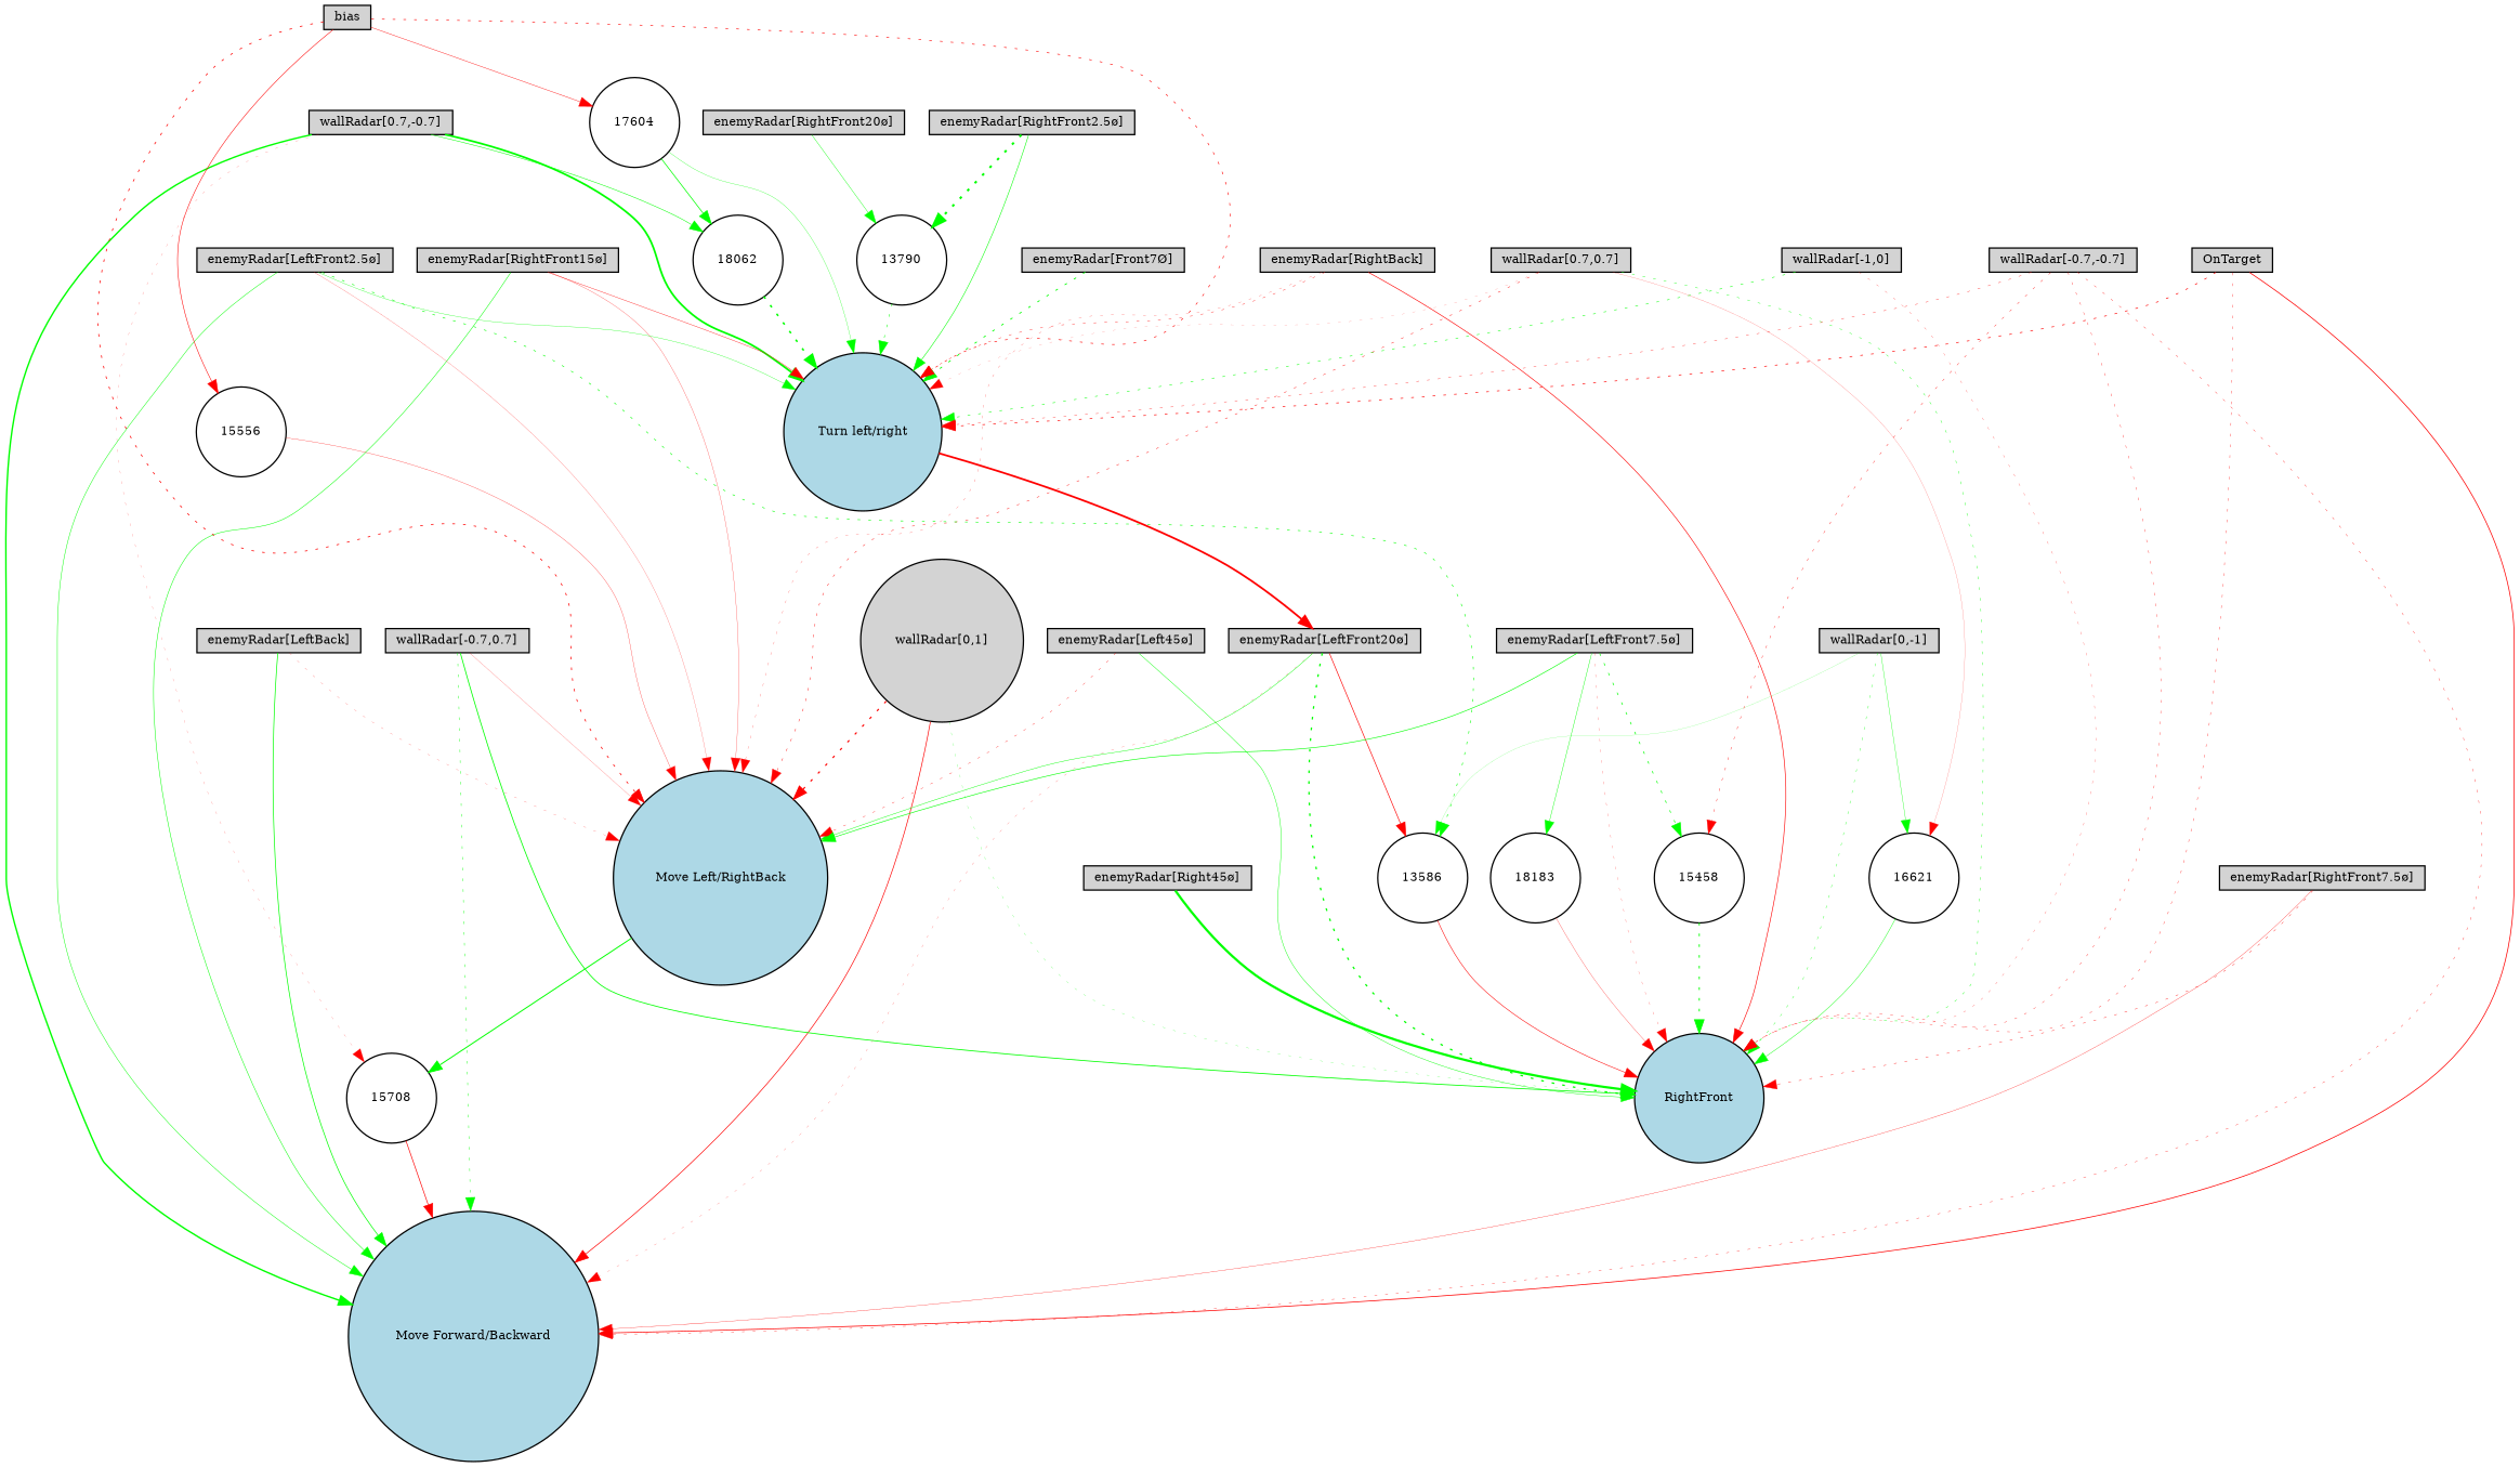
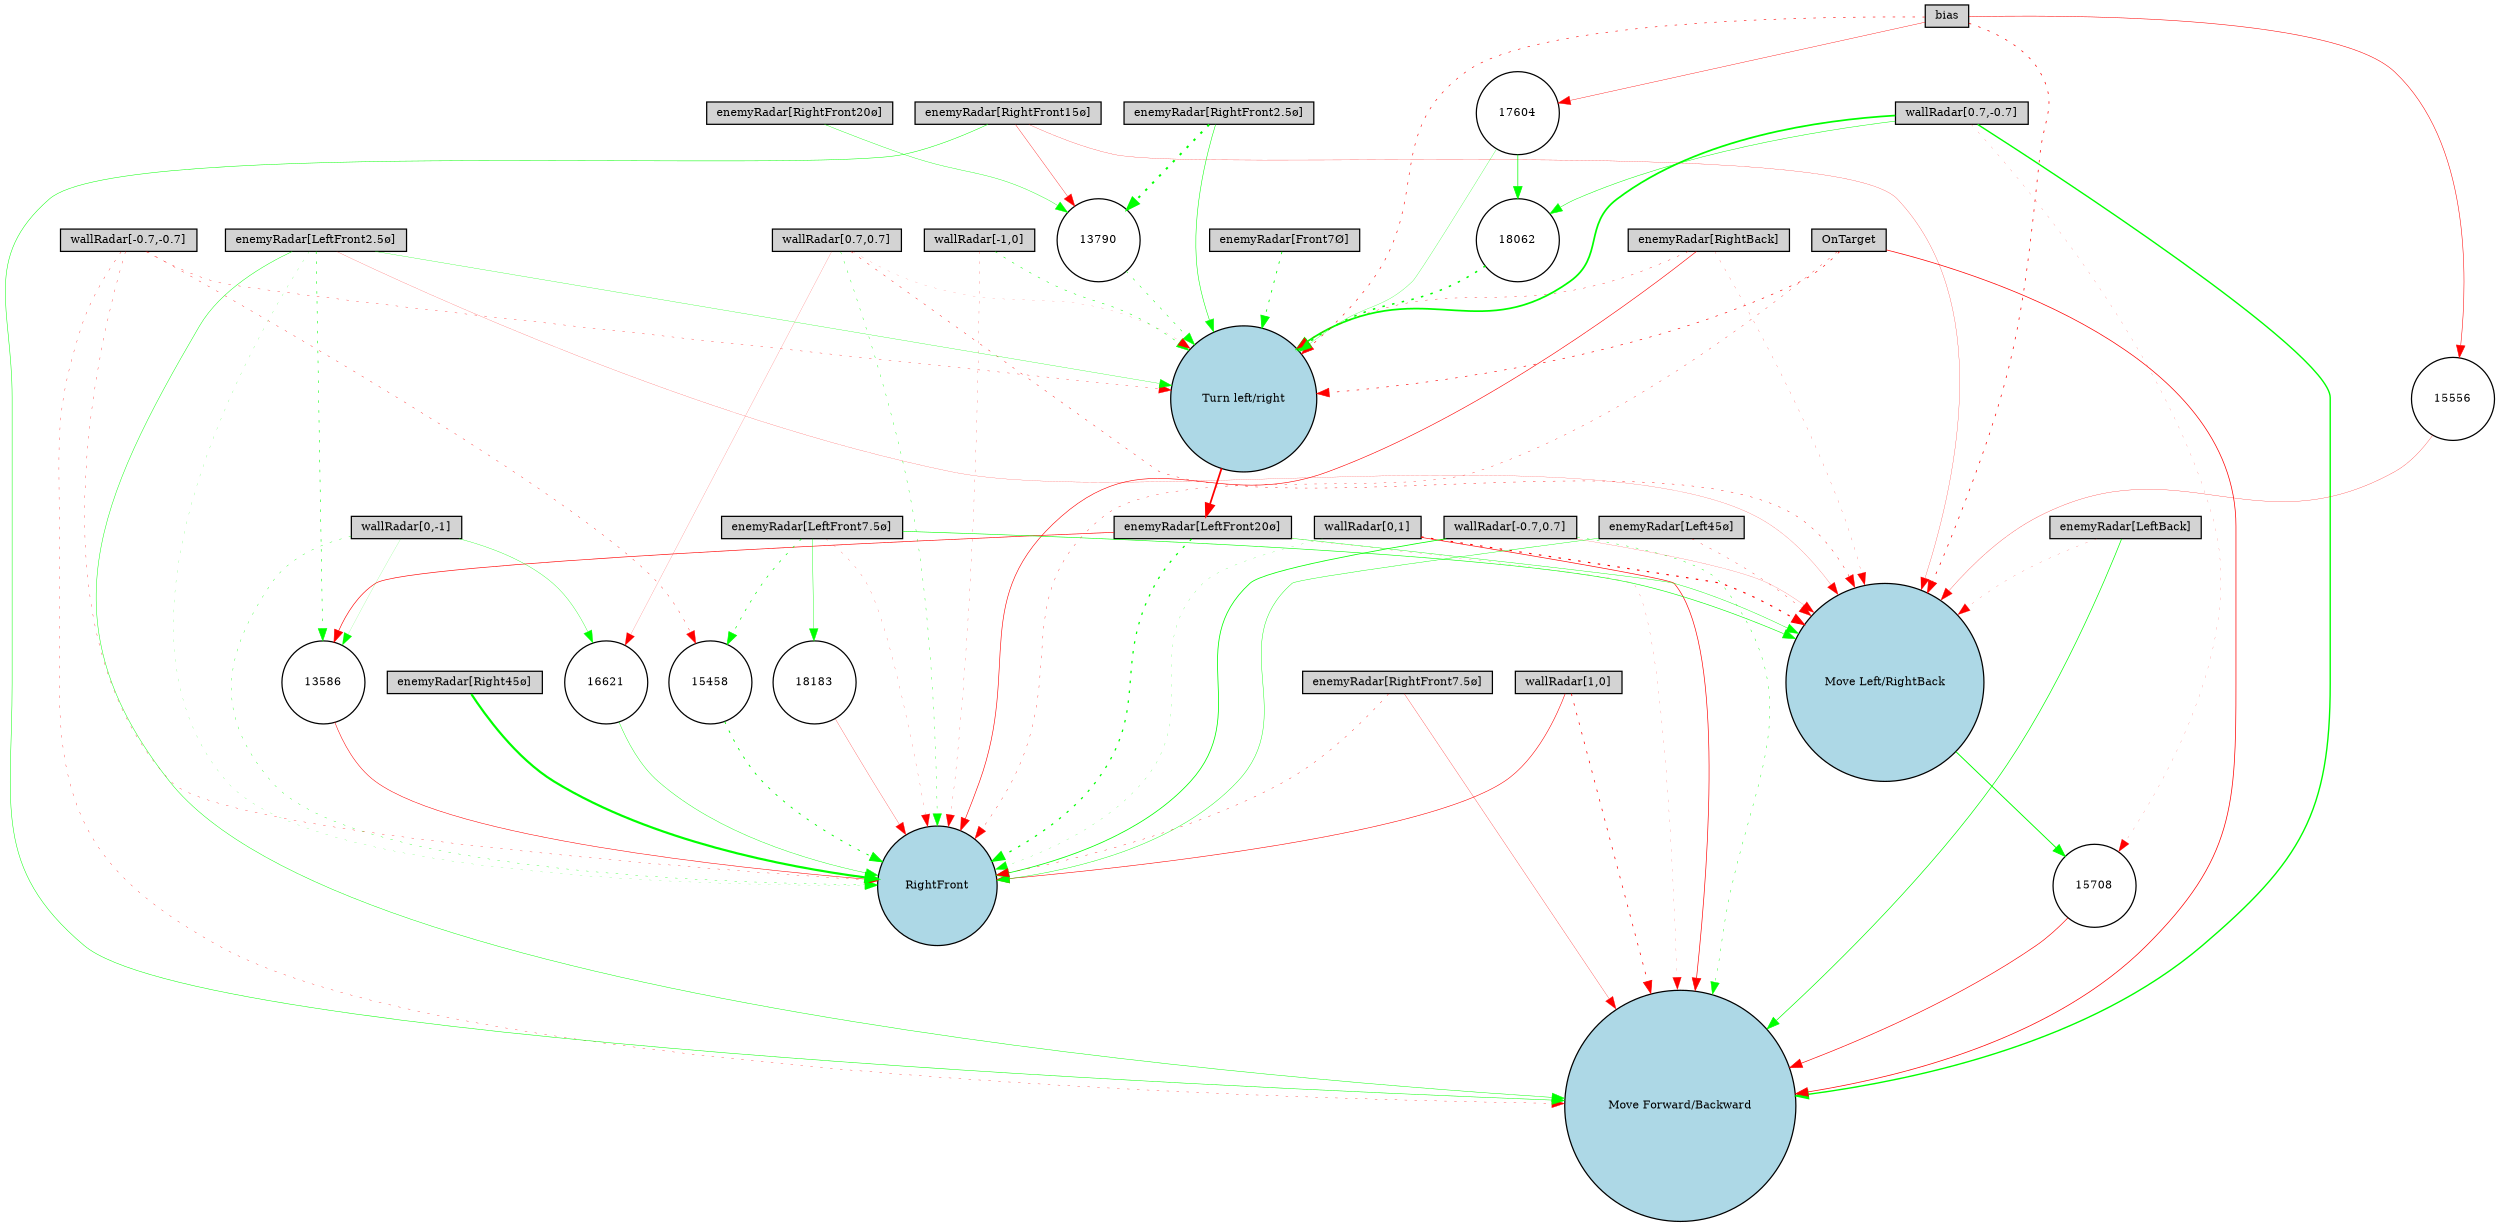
  digraph {
    node [fillcolor=lightgray fontsize=9 shape=box style=filled]
    edge [color=red style=solid]
+   "wallRadar[1,0]" [height=0.2 width=0.2]
    n2 [fillcolor=lightblue height=0.2 label=RightFront shape=circle width=0.2]
    "Move Forward/Backward" [fillcolor=lightblue height=0.2 shape=circle width=0.2]
-   "wallRadar[0,1]" [height=0.2 shape=circle width=0.2]
+   "wallRadar[0,1]" [height=0.2 width=0.2]
    n5 [fillcolor=lightblue height=0.2 label="Move Left/RightBack" shape=circle width=0.2]
    15708 [fillcolor=white height=0.2 shape=circle width=0.2]
    "wallRadar[-1,0]" [height=0.2 width=0.2]
    "Turn left/right" [fillcolor=lightblue height=0.2 shape=circle width=0.2]
    "enemyRadar[LeftFront20ø]" [height=0.2 width=0.2]
    "wallRadar[0,-1]" [height=0.2 width=0.2]
    16621 [fillcolor=white height=0.2 shape=circle width=0.2]
    13586 [fillcolor=white height=0.2 shape=circle width=0.2]
    "wallRadar[0.7,0.7]" [height=0.2 width=0.2]
    "wallRadar[-0.7,0.7]" [height=0.2 width=0.2]
    "wallRadar[-0.7,-0.7]" [height=0.2 width=0.2]
    15458 [fillcolor=white height=0.2 shape=circle width=0.2]
    "wallRadar[0.7,-0.7]" [height=0.2 width=0.2]
    18062 [fillcolor=white height=0.2 shape=circle width=0.2]
    "enemyRadar[RightBack]" [height=0.2 width=0.2]
    "enemyRadar[LeftBack]" [height=0.2 width=0.2]
    "enemyRadar[Right45ø]" [height=0.2 width=0.2]
    "enemyRadar[Left45ø]" [height=0.2 width=0.2]
    "enemyRadar[RightFront20ø]" [height=0.2 width=0.2]
    13790 [fillcolor=white height=0.2 shape=circle width=0.2]
    "enemyRadar[RightFront15ø]" [height=0.2 width=0.2]
    "enemyRadar[RightFront7.5ø]" [height=0.2 width=0.2]
    "enemyRadar[LeftFront7.5ø]" [height=0.2 width=0.2]
    18183 [fillcolor=white height=0.2 shape=circle width=0.2]
    "enemyRadar[RightFront2.5ø]" [height=0.2 width=0.2]
    "enemyRadar[LeftFront2.5ø]" [height=0.2 width=0.2]
    "enemyRadar[Front7Ø]" [height=0.2 width=0.2]
    OnTarget [height=0.2 width=0.2]
    bias [height=0.2 width=0.2]
    17604 [fillcolor=white height=0.2 shape=circle width=0.2]
    n35 [fillcolor=white height=0.2 label=15556 shape=circle width=0.2]
+   "wallRadar[1,0]" -> n2 [penwidth=0.44314048778135295]
+   "wallRadar[1,0]" -> "Move Forward/Backward" [penwidth=0.5853500899800897 style=dotted]
    "wallRadar[0,1]" -> n2 [color=green penwidth=0.15783425874268542 style=dotted]
    "wallRadar[0,1]" -> "Move Forward/Backward" [penwidth=0.5242656614981942]
    "wallRadar[0,1]" -> n5 [penwidth=0.923968247804751 style=dotted]
    n5 -> 15708 [color=green penwidth=0.7596242040981516]
    15708 -> "Move Forward/Backward" [penwidth=0.5130817285506011]
    "wallRadar[-1,0]" -> n2 [penwidth=0.16957830905151716 style=dotted]
    "wallRadar[-1,0]" -> "Turn left/right" [color=green penwidth=0.4030721323107215 style=dotted]
    "Turn left/right" -> "enemyRadar[LeftFront20ø]" [penwidth=1.4146699563037843]
    "enemyRadar[LeftFront20ø]" -> n2 [color=green penwidth=1.007350684900917 style=dotted]
    "enemyRadar[LeftFront20ø]" -> "Move Forward/Backward" [penwidth=0.13534673085887078 style=dotted]
    "enemyRadar[LeftFront20ø]" -> n5 [color=green penwidth=0.33161093400649677]
    "enemyRadar[LeftFront20ø]" -> 13586 [penwidth=0.5050166263792665]
    "wallRadar[0,-1]" -> n2 [color=green penwidth=0.2708888301590089 style=dotted]
    "wallRadar[0,-1]" -> 16621 [color=green penwidth=0.27035012791620494]
    "wallRadar[0,-1]" -> 13586 [color=green penwidth=0.10626279692568008]
    16621 -> n2 [color=green penwidth=0.3256704653068466]
    13586 -> n2 [penwidth=0.4153985481462257]
    "wallRadar[0.7,0.7]" -> n2 [color=green penwidth=0.2985806137703084 style=dotted]
    "wallRadar[0.7,0.7]" -> n5 [penwidth=0.3316621494724968 style=dotted]
    "wallRadar[0.7,0.7]" -> "Turn left/right" [penwidth=0.10152794453464097 style=dotted]
    "wallRadar[0.7,0.7]" -> 16621 [penwidth=0.12129239864993932]
    "wallRadar[-0.7,0.7]" -> n2 [color=green penwidth=0.6235766548042498]
    "wallRadar[-0.7,0.7]" -> "Move Forward/Backward" [color=green penwidth=0.3270078205739637 style=dotted]
    "wallRadar[-0.7,0.7]" -> n5 [penwidth=0.13432251520114938]
    "wallRadar[-0.7,-0.7]" -> n2 [penwidth=0.24788662014880777 style=dotted]
    "wallRadar[-0.7,-0.7]" -> "Move Forward/Backward" [penwidth=0.25541954150387025 style=dotted]
    "wallRadar[-0.7,-0.7]" -> "Turn left/right" [penwidth=0.2611971815946848 style=dotted]
    "wallRadar[-0.7,-0.7]" -> 15458 [penwidth=0.2875723215853634 style=dotted]
    15458 -> n2 [color=green penwidth=0.7215932103427762 style=dotted]
    "wallRadar[0.7,-0.7]" -> "Move Forward/Backward" [color=green penwidth=1.1091568129350384]
    "wallRadar[0.7,-0.7]" -> 15708 [penwidth=0.1202855026478405 style=dotted]
    "wallRadar[0.7,-0.7]" -> "Turn left/right" [color=green penwidth=1.395608368779067]
    "wallRadar[0.7,-0.7]" -> 18062 [color=green penwidth=0.39065771622702194]
    18062 -> "Turn left/right" [color=green penwidth=1.2375895803482264 style=dotted]
    "enemyRadar[RightBack]" -> n2 [penwidth=0.4787392160954642]
    "enemyRadar[RightBack]" -> n5 [penwidth=0.15783318256105885 style=dotted]
    "enemyRadar[RightBack]" -> "Turn left/right" [penwidth=0.2832516354822717 style=dotted]
    "enemyRadar[LeftBack]" -> "Move Forward/Backward" [color=green penwidth=0.5494447120814785]
    "enemyRadar[LeftBack]" -> n5 [penwidth=0.13468570070978902 style=dotted]
    "enemyRadar[Right45ø]" -> n2 [color=green penwidth=1.7609774643022225]
    "enemyRadar[Left45ø]" -> n2 [color=green penwidth=0.3354712346035651]
    "enemyRadar[Left45ø]" -> n5 [penwidth=0.24875252219134364 style=dotted]
    "enemyRadar[RightFront20ø]" -> 13790 [color=green penwidth=0.3029046003734268]
    13790 -> "Turn left/right" [color=green penwidth=0.397801298178848 style=dotted]
    "enemyRadar[RightFront15ø]" -> "Move Forward/Backward" [color=green penwidth=0.3899838381062215]
    "enemyRadar[RightFront15ø]" -> n5 [penwidth=0.18802492402193405]
-   "enemyRadar[RightFront15ø]" -> "Turn left/right" [penwidth=0.2833703409479465]
+   "enemyRadar[RightFront15ø]" -> 13790 [penwidth=0.2833703409479465]
    "enemyRadar[RightFront7.5ø]" -> n2 [penwidth=0.29014817257227377 style=dotted]
    "enemyRadar[RightFront7.5ø]" -> "Move Forward/Backward" [penwidth=0.22328893994075727]
    "enemyRadar[LeftFront7.5ø]" -> n2 [penwidth=0.1555505339411729 style=dotted]
    "enemyRadar[LeftFront7.5ø]" -> n5 [color=green penwidth=0.46500090986419307]
    "enemyRadar[LeftFront7.5ø]" -> 15458 [color=green penwidth=0.5284533561018332 style=dotted]
    "enemyRadar[LeftFront7.5ø]" -> 18183 [color=green penwidth=0.32346725135133403]
    18183 -> n2 [penwidth=0.19932865243046932]
    "enemyRadar[RightFront2.5ø]" -> "Turn left/right" [color=green penwidth=0.42112312376115635]
    "enemyRadar[RightFront2.5ø]" -> 13790 [color=green penwidth=1.6013912078080779 style=dotted]
+   "enemyRadar[LeftFront2.5ø]" -> n2 [color=green penwidth=0.14038073804894785 style=dotted]
    "enemyRadar[LeftFront2.5ø]" -> "Move Forward/Backward" [color=green penwidth=0.3646816861833144]
    "enemyRadar[LeftFront2.5ø]" -> n5 [penwidth=0.14452274762829131]
    "enemyRadar[LeftFront2.5ø]" -> "Turn left/right" [color=green penwidth=0.23891658195810414]
    "enemyRadar[LeftFront2.5ø]" -> 13586 [color=green penwidth=0.45644848613231237 style=dotted]
    "enemyRadar[Front7Ø]" -> "Turn left/right" [color=green penwidth=0.6557951400426999 style=dotted]
    OnTarget -> n2 [penwidth=0.2607617045197231 style=dotted]
    OnTarget -> "Move Forward/Backward" [penwidth=0.5751965318154786]
    OnTarget -> "Turn left/right" [penwidth=0.5115908015916955 style=dotted]
    bias -> n5 [penwidth=0.5844201198217787 style=dotted]
    bias -> "Turn left/right" [penwidth=0.4766816443238233 style=dotted]
    bias -> 17604 [penwidth=0.30997411965297206]
    bias -> n35 [penwidth=0.41761802663477543]
    17604 -> "Turn left/right" [color=green penwidth=0.21629070801919897]
    17604 -> 18062 [color=green penwidth=0.5668673016569709]
    n35 -> n5 [penwidth=0.21318882514302917]
  }
